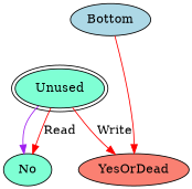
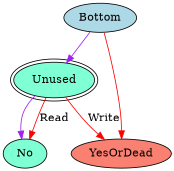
  digraph {
    node [fillcolor=aquamarine style=filled]
    edge [color=red]
    Unused [peripheries=2]
    YesOrDead [fillcolor=salmon]
    No
    Bottom [fillcolor=lightblue]
    Unused -> YesOrDead [label=Write]
    Unused -> No [color=purple]
    Unused -> No [label=Read]
+   Bottom -> Unused [color=purple]
    Bottom -> YesOrDead
  }
